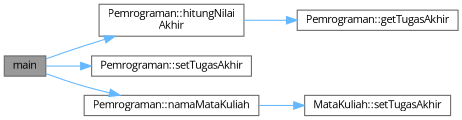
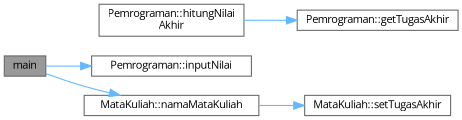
  digraph {
    fontname="Open Sans"
    rankdir=LR
    node [color=grey40 fillcolor=white fontname="Open Sans" fontsize=10 shape=box style=filled]
    edge [color=steelblue1 fontname="Open Sans" fontsize=10 labelfontname=Helvetica labelfontsize=10 style=solid]
    n1 [color=gray40 fillcolor=grey60 fontcolor=black height=0.2 label=main width=0.4]
    n2 [height=0.2 label="Pemrograman::hitungNilai\lAkhir" width=0.4]
-   n3 [height=0.2 label="Pemrograman::setTugasAkhir" width=0.4]
-   n4 [height=0.2 label="Pemrograman::namaMataKuliah" width=0.4]
+   n3 [height=0.2 label="Pemrograman::inputNilai" width=0.4]
+   n4 [height=0.2 label="MataKuliah::namaMataKuliah" width=0.4]
    n5 [height=0.2 label="Pemrograman::getTugasAkhir" width=0.4]
    n6 [height=0.2 label="MataKuliah::setTugasAkhir" width=0.4]
-   n1 -> n2
    n1 -> n3
    n1 -> n4
    n2 -> n5
    n4 -> n6
  }
